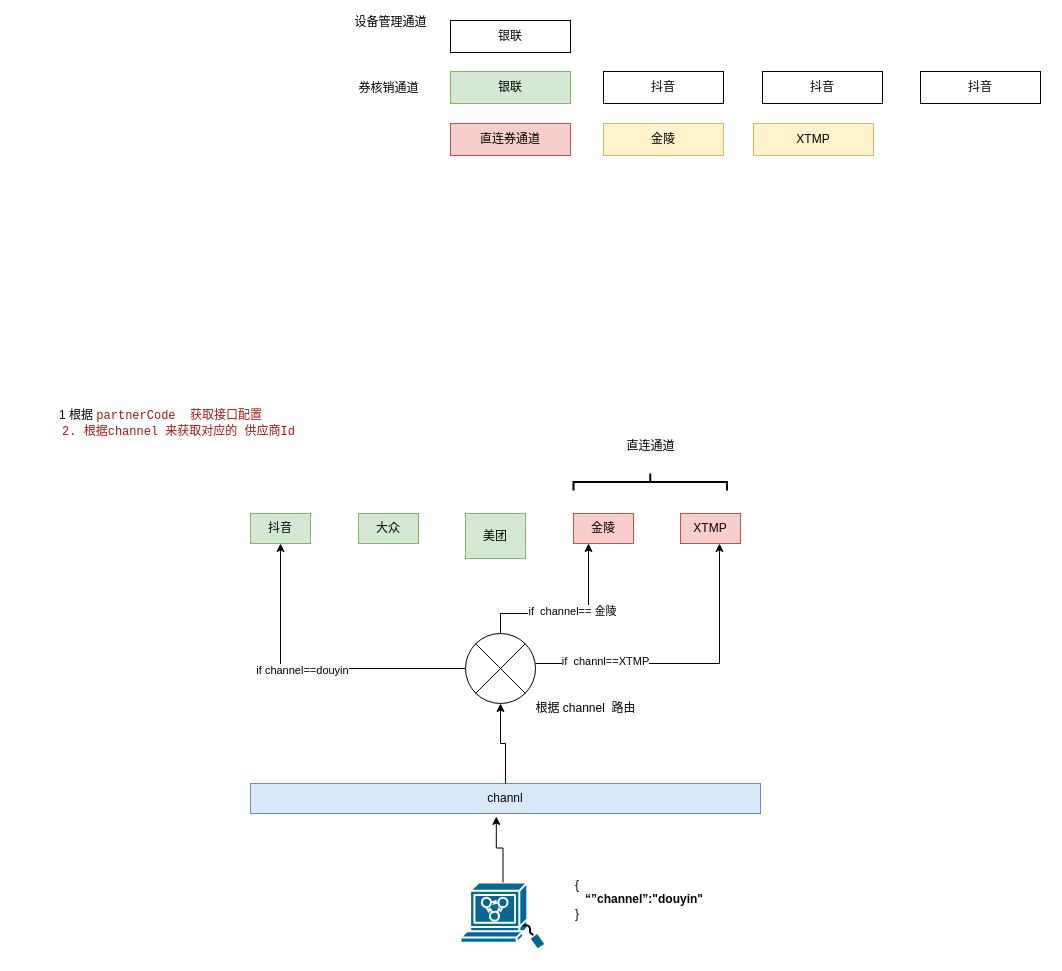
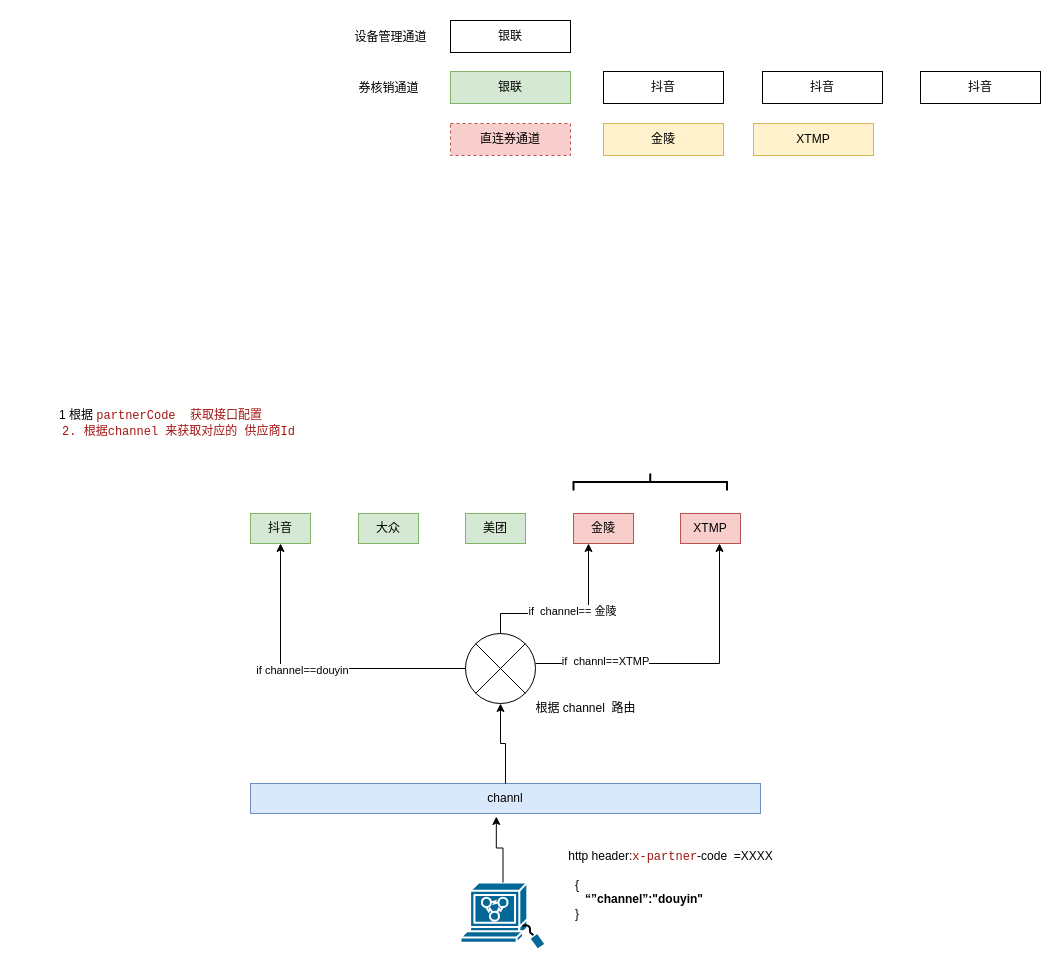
  <mxCell id="0" />
  <mxCell id="1" parent="0" />
- <mxCell id="2" value="设备管理通道" style="text;html=1;align=center;verticalAlign=middle;resizable=0;points=[];autosize=1;strokeColor=none;fillColor=none;" vertex="1" parent="1"><mxGeometry x="340" y="7" width="100" height="30" as="geometry" /></mxCell>
+ <mxCell id="2" value="设备管理通道" style="text;html=1;align=center;verticalAlign=middle;resizable=0;points=[];autosize=1;strokeColor=none;fillColor=none;" vertex="1" parent="1"><mxGeometry x="340" y="22" width="100" height="30" as="geometry" /></mxCell>
  <mxCell id="3" value="银联" style="rounded=0;whiteSpace=wrap;html=1;" vertex="1" parent="1"><mxGeometry x="450" y="20" width="120" height="32" as="geometry" /></mxCell>
  <mxCell id="4" value="券核销通道" style="text;html=1;align=center;verticalAlign=middle;resizable=0;points=[];autosize=1;strokeColor=none;fillColor=none;" vertex="1" parent="1"><mxGeometry x="348" y="73" width="80" height="30" as="geometry" /></mxCell>
  <mxCell id="5" value="" style="shape=mxgraph.cisco.misc.cisco_works;html=1;pointerEvents=1;dashed=0;fillColor=#036897;strokeColor=#ffffff;strokeWidth=2;verticalLabelPosition=bottom;verticalAlign=top;align=center;outlineConnect=0;" vertex="1" parent="1"><mxGeometry x="460" y="882" width="85" height="67" as="geometry" /></mxCell>
  <mxCell id="6" value="抖音" style="text;html=1;align=center;verticalAlign=middle;whiteSpace=wrap;rounded=0;fillColor=#d5e8d4;strokeColor=#82b366;flipH=1;" vertex="1" parent="1"><mxGeometry x="250" y="513" width="60" height="30" as="geometry" /></mxCell>
  <mxCell id="7" value="大众" style="text;html=1;align=center;verticalAlign=middle;whiteSpace=wrap;rounded=0;fillColor=#d5e8d4;strokeColor=#82b366;flipH=1;" vertex="1" parent="1"><mxGeometry x="358" y="513" width="60" height="30" as="geometry" /></mxCell>
- <mxCell id="8" value="美团" style="text;html=1;align=center;verticalAlign=middle;whiteSpace=wrap;rounded=0;fillColor=#d5e8d4;strokeColor=#82b366;flipH=1;" vertex="1" parent="1"><mxGeometry x="465" y="513" width="60" height="45" as="geometry" /></mxCell>
+ <mxCell id="8" value="美团" style="text;html=1;align=center;verticalAlign=middle;whiteSpace=wrap;rounded=0;fillColor=#d5e8d4;strokeColor=#82b366;flipH=1;" vertex="1" parent="1"><mxGeometry x="465" y="513" width="60" height="30" as="geometry" /></mxCell>
  <mxCell id="9" value="金陵" style="text;html=1;align=center;verticalAlign=middle;whiteSpace=wrap;rounded=0;fillColor=#f8cecc;strokeColor=#b85450;flipH=1;" vertex="1" parent="1"><mxGeometry x="573" y="513" width="60" height="30" as="geometry" /></mxCell>
  <mxCell id="10" value="XTMP" style="text;html=1;align=center;verticalAlign=middle;whiteSpace=wrap;rounded=0;fillColor=#f8cecc;strokeColor=#b85450;flipH=1;" vertex="1" parent="1"><mxGeometry x="680" y="513" width="60" height="30" as="geometry" /></mxCell>
  <mxCell id="11" value="channl" style="rounded=0;whiteSpace=wrap;html=1;fillColor=#dae8fc;strokeColor=#6c8ebf;" vertex="1" parent="1"><mxGeometry x="250" y="783" width="510" height="30" as="geometry" /></mxCell>
  <mxCell id="12" style="edgeStyle=orthogonalEdgeStyle;rounded=0;orthogonalLoop=1;jettySize=auto;html=1;entryX=0.482;entryY=1.1;entryDx=0;entryDy=0;entryPerimeter=0;" edge="1" parent="1" source="5" target="11"><mxGeometry relative="1" as="geometry" /></mxCell>
  <mxCell id="13" value="&lt;p style=&quot;margin-top: 0px;&quot;&gt;{&lt;br&gt;&lt;b&gt;&amp;nbsp; &amp;nbsp;“”channel”:&quot;douyin&quot;&lt;br&gt;&lt;/b&gt;}&lt;/p&gt;" style="text;html=1;whiteSpace=wrap;overflow=hidden;rounded=0;" vertex="1" parent="1"><mxGeometry x="573" y="871" width="180" height="50" as="geometry" /></mxCell>
+ <mxCell id="14" value="http header:&lt;span style=&quot;color: rgb(163, 21, 21); background-color: rgb(255, 255, 254); font-family: Consolas, &amp;quot;Courier New&amp;quot;, monospace; white-space-collapse: preserve;&quot;&gt;x-&lt;/span&gt;&lt;span style=&quot;color: rgb(163, 21, 21); background-color: rgb(255, 255, 254); font-family: Consolas, &amp;quot;Courier New&amp;quot;, monospace; white-space-collapse: preserve;&quot;&gt;partner&lt;/span&gt;&lt;span style=&quot;background-color: initial;&quot;&gt;-code&amp;nbsp; =XXXX&lt;/span&gt;" style="text;html=1;align=center;verticalAlign=middle;resizable=0;points=[];autosize=1;strokeColor=none;fillColor=none;" vertex="1" parent="1"><mxGeometry x="560" y="841" width="220" height="30" as="geometry" /></mxCell>
  <mxCell id="15" value="1 根据&amp;nbsp;&lt;span style=&quot;color: rgb(163, 21, 21); background-color: rgb(255, 255, 254); font-family: Consolas, &amp;quot;Courier New&amp;quot;, monospace; white-space-collapse: preserve;&quot;&gt;partnerCode  获取接口配置&lt;/span&gt;&lt;div&gt;&lt;span style=&quot;color: rgb(163, 21, 21); background-color: rgb(255, 255, 254); font-family: Consolas, &amp;quot;Courier New&amp;quot;, monospace; white-space-collapse: preserve;&quot;&gt;     2. 根据channel 来获取对应的 供应商Id&lt;/span&gt;&lt;/div&gt;&lt;div&gt;&lt;span style=&quot;color: rgb(163, 21, 21); background-color: rgb(255, 255, 254); font-family: Consolas, &amp;quot;Courier New&amp;quot;, monospace; white-space-collapse: preserve;&quot;&gt;&lt;br&gt;&lt;/span&gt;&lt;/div&gt;" style="text;html=1;align=center;verticalAlign=middle;resizable=0;points=[];autosize=1;strokeColor=none;fillColor=none;" vertex="1" parent="1"><mxGeometry x="20" y="401" width="280" height="60" as="geometry" /></mxCell>
  <mxCell id="16" value="银联" style="rounded=0;whiteSpace=wrap;html=1;fillColor=#d5e8d4;strokeColor=#82b366;" vertex="1" parent="1"><mxGeometry x="450" y="71" width="120" height="32" as="geometry" /></mxCell>
  <mxCell id="17" value="抖音" style="rounded=0;whiteSpace=wrap;html=1;" vertex="1" parent="1"><mxGeometry x="603" y="71" width="120" height="32" as="geometry" /></mxCell>
- <mxCell id="18" value="直连券通道" style="rounded=0;whiteSpace=wrap;html=1;fillColor=#f8cecc;strokeColor=#b85450;" vertex="1" parent="1"><mxGeometry x="450" y="123" width="120" height="32" as="geometry" /></mxCell>
+ <mxCell id="18" value="直连券通道" style="rounded=0;whiteSpace=wrap;html=1;fillColor=#f8cecc;strokeColor=#b85450;dashed=1;" vertex="1" parent="1"><mxGeometry x="450" y="123" width="120" height="32" as="geometry" /></mxCell>
  <mxCell id="19" value="金陵" style="rounded=0;whiteSpace=wrap;html=1;fillColor=#fff2cc;strokeColor=#d6b656;" vertex="1" parent="1"><mxGeometry x="603" y="123" width="120" height="32" as="geometry" /></mxCell>
  <mxCell id="20" value="" style="strokeWidth=2;html=1;shape=mxgraph.flowchart.annotation_2;align=left;labelPosition=right;pointerEvents=1;direction=south;" vertex="1" parent="1"><mxGeometry x="573" y="473" width="153.5" height="17" as="geometry" /></mxCell>
- <mxCell id="21" value="直连通道" style="text;html=1;align=center;verticalAlign=middle;resizable=0;points=[];autosize=1;strokeColor=none;fillColor=none;" vertex="1" parent="1"><mxGeometry x="614.75" y="431" width="70" height="30" as="geometry" /></mxCell>
  <mxCell id="22" style="edgeStyle=orthogonalEdgeStyle;rounded=0;orthogonalLoop=1;jettySize=auto;html=1;entryX=0.25;entryY=1;entryDx=0;entryDy=0;" edge="1" parent="1" source="26" target="9"><mxGeometry relative="1" as="geometry"><Array as="points"><mxPoint x="500" y="613" /><mxPoint x="588" y="613" /></Array></mxGeometry></mxCell>
  <mxCell id="23" value="if&amp;nbsp; channel== 金陵" style="edgeLabel;html=1;align=center;verticalAlign=middle;resizable=0;points=[];" vertex="1" connectable="0" parent="22"><mxGeometry x="0.022" y="3" relative="1" as="geometry"><mxPoint as="offset" /></mxGeometry></mxCell>
  <mxCell id="24" style="edgeStyle=orthogonalEdgeStyle;rounded=0;orthogonalLoop=1;jettySize=auto;html=1;entryX=0.5;entryY=1;entryDx=0;entryDy=0;" edge="1" parent="1" source="26" target="6"><mxGeometry relative="1" as="geometry" /></mxCell>
  <mxCell id="25" value="if channel==douyin" style="edgeLabel;html=1;align=center;verticalAlign=middle;resizable=0;points=[];" vertex="1" connectable="0" parent="24"><mxGeometry x="0.058" y="1" relative="1" as="geometry"><mxPoint as="offset" /></mxGeometry></mxCell>
  <mxCell id="26" value="" style="verticalLabelPosition=bottom;verticalAlign=top;html=1;shape=mxgraph.flowchart.or;" vertex="1" parent="1"><mxGeometry x="465" y="633" width="70" height="70" as="geometry" /></mxCell>
  <mxCell id="27" style="edgeStyle=orthogonalEdgeStyle;rounded=0;orthogonalLoop=1;jettySize=auto;html=1;entryX=0.5;entryY=1;entryDx=0;entryDy=0;entryPerimeter=0;" edge="1" parent="1" source="11" target="26"><mxGeometry relative="1" as="geometry" /></mxCell>
  <mxCell id="28" value="根据 channel&amp;nbsp; 路由" style="text;html=1;align=center;verticalAlign=middle;resizable=0;points=[];autosize=1;strokeColor=none;fillColor=none;" vertex="1" parent="1"><mxGeometry x="525" y="693" width="120" height="30" as="geometry" /></mxCell>
  <mxCell id="29" style="edgeStyle=orthogonalEdgeStyle;rounded=0;orthogonalLoop=1;jettySize=auto;html=1;entryX=0.35;entryY=1;entryDx=0;entryDy=0;entryPerimeter=0;" edge="1" parent="1" source="26" target="10"><mxGeometry relative="1" as="geometry"><Array as="points"><mxPoint x="719" y="663" /></Array></mxGeometry></mxCell>
  <mxCell id="30" value="if&amp;nbsp; channl==XTMP" style="edgeLabel;html=1;align=center;verticalAlign=middle;resizable=0;points=[];" vertex="1" connectable="0" parent="29"><mxGeometry x="-0.546" y="3" relative="1" as="geometry"><mxPoint as="offset" /></mxGeometry></mxCell>
  <mxCell id="31" value="XTMP" style="rounded=0;whiteSpace=wrap;html=1;fillColor=#fff2cc;strokeColor=#d6b656;" vertex="1" parent="1"><mxGeometry x="753" y="123" width="120" height="32" as="geometry" /></mxCell>
  <mxCell id="32" value="抖音" style="rounded=0;whiteSpace=wrap;html=1;" vertex="1" parent="1"><mxGeometry x="762" y="71" width="120" height="32" as="geometry" /></mxCell>
  <mxCell id="33" value="抖音" style="rounded=0;whiteSpace=wrap;html=1;" vertex="1" parent="1"><mxGeometry x="920" y="71" width="120" height="32" as="geometry" /></mxCell>
